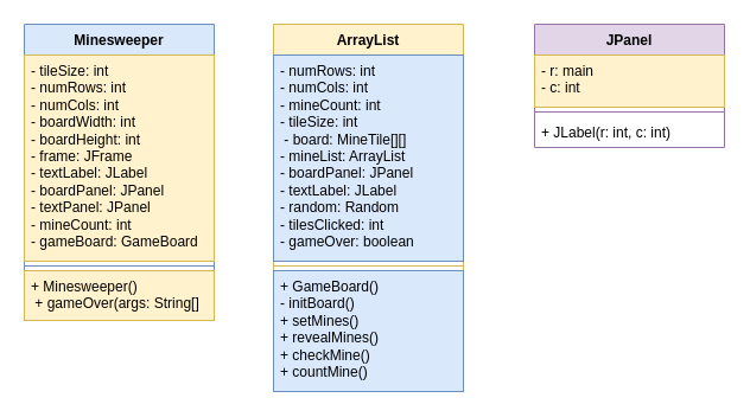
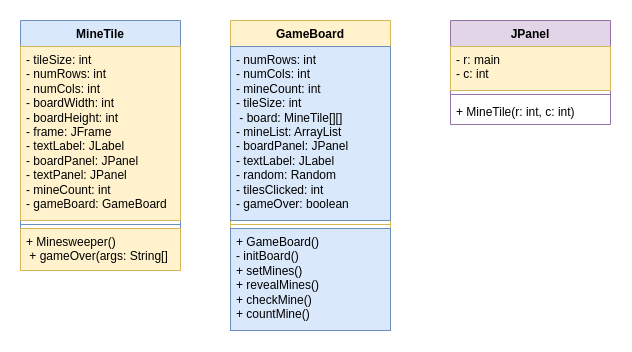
  <mxCell id="0" />
  <mxCell id="1" parent="0" />
- <mxCell id="2" value="Minesweeper" style="swimlane;fontStyle=1;align=center;verticalAlign=top;childLayout=stackLayout;horizontal=1;startSize=26;horizontalStack=0;resizeParent=1;resizeParentMax=0;resizeLast=0;collapsible=1;marginBottom=0;whiteSpace=wrap;html=1;fillColor=#dae8fc;strokeColor=#6c8ebf;" vertex="1" parent="1"><mxGeometry x="20" y="20" width="160" height="250" as="geometry"><mxRectangle x="80" y="50" width="110" height="30" as="alternateBounds" /></mxGeometry></mxCell>
+ <mxCell id="2" value="MineTile" style="swimlane;fontStyle=1;align=center;verticalAlign=top;childLayout=stackLayout;horizontal=1;startSize=26;horizontalStack=0;resizeParent=1;resizeParentMax=0;resizeLast=0;collapsible=1;marginBottom=0;whiteSpace=wrap;html=1;fillColor=#dae8fc;strokeColor=#6c8ebf;" vertex="1" parent="1"><mxGeometry x="20" y="20" width="160" height="250" as="geometry"><mxRectangle x="80" y="50" width="110" height="30" as="alternateBounds" /></mxGeometry></mxCell>
  <mxCell id="3" value="- tileSize: int&lt;div&gt;- numRows: int&lt;/div&gt;&lt;div&gt;- numCols: int&lt;/div&gt;&lt;div&gt;- boardWidth: int&lt;/div&gt;&lt;div&gt;- boardHeight: int&lt;/div&gt;&lt;div&gt;- frame: JFrame&lt;/div&gt;&lt;div&gt;- textLabel: JLabel&lt;/div&gt;&lt;div&gt;- boardPanel: JPanel&lt;/div&gt;&lt;div&gt;- textPanel: JPanel&lt;/div&gt;&lt;div&gt;- mineCount: int&lt;/div&gt;&lt;div&gt;- gameBoard: GameBoard&lt;/div&gt;" style="text;align=left;verticalAlign=top;spacingLeft=4;spacingRight=4;overflow=hidden;rotatable=0;points=[[0,0.5],[1,0.5]];portConstraint=eastwest;whiteSpace=wrap;html=1;fillColor=#fff2cc;strokeColor=#d6b656;" vertex="1" parent="2"><mxGeometry y="26" width="160" height="174" as="geometry" /></mxCell>
  <mxCell id="4" value="" style="line;strokeWidth=1;fillColor=none;align=left;verticalAlign=middle;spacingTop=-1;spacingLeft=3;spacingRight=3;rotatable=0;labelPosition=right;points=[];portConstraint=eastwest;strokeColor=inherit;" vertex="1" parent="2"><mxGeometry y="200" width="160" height="8" as="geometry" /></mxCell>
  <mxCell id="5" value="+ Minesweeper()&lt;div&gt;&amp;nbsp;+ gameOver(args: String[]&lt;/div&gt;" style="text;strokeColor=#d6b656;fillColor=#fff2cc;align=left;verticalAlign=top;spacingLeft=4;spacingRight=4;overflow=hidden;rotatable=0;points=[[0,0.5],[1,0.5]];portConstraint=eastwest;whiteSpace=wrap;html=1;" vertex="1" parent="2"><mxGeometry y="208" width="160" height="42" as="geometry" /></mxCell>
  <mxCell id="6" value="JPanel" style="swimlane;fontStyle=1;align=center;verticalAlign=top;childLayout=stackLayout;horizontal=1;startSize=26;horizontalStack=0;resizeParent=1;resizeParentMax=0;resizeLast=0;collapsible=1;marginBottom=0;whiteSpace=wrap;html=1;fillColor=#e1d5e7;strokeColor=#9673a6;" vertex="1" parent="1"><mxGeometry x="450" y="20" width="160" height="104" as="geometry" /></mxCell>
  <mxCell id="7" value="- r: main&lt;div&gt;- c: int&lt;/div&gt;" style="text;strokeColor=#d6b656;fillColor=#fff2cc;align=left;verticalAlign=top;spacingLeft=4;spacingRight=4;overflow=hidden;rotatable=0;points=[[0,0.5],[1,0.5]];portConstraint=eastwest;whiteSpace=wrap;html=1;" vertex="1" parent="6"><mxGeometry y="26" width="160" height="44" as="geometry" /></mxCell>
  <mxCell id="8" value="" style="line;strokeWidth=1;fillColor=none;align=left;verticalAlign=middle;spacingTop=-1;spacingLeft=3;spacingRight=3;rotatable=0;labelPosition=right;points=[];portConstraint=eastwest;strokeColor=inherit;" vertex="1" parent="6"><mxGeometry y="70" width="160" height="8" as="geometry" /></mxCell>
- <mxCell id="9" value="+ JLabel(r: int, c: int)" style="text;strokeColor=none;fillColor=none;align=left;verticalAlign=top;spacingLeft=4;spacingRight=4;overflow=hidden;rotatable=0;points=[[0,0.5],[1,0.5]];portConstraint=eastwest;whiteSpace=wrap;html=1;" vertex="1" parent="6"><mxGeometry y="78" width="160" height="26" as="geometry" /></mxCell>
- <mxCell id="10" value="ArrayList" style="swimlane;fontStyle=1;align=center;verticalAlign=top;childLayout=stackLayout;horizontal=1;startSize=26;horizontalStack=0;resizeParent=1;resizeParentMax=0;resizeLast=0;collapsible=1;marginBottom=0;whiteSpace=wrap;html=1;fillColor=#fff2cc;strokeColor=#d6b656;" vertex="1" parent="1"><mxGeometry x="230" y="20" width="160" height="310" as="geometry" /></mxCell>
+ <mxCell id="9" value="+ MineTile(r: int, c: int)" style="text;strokeColor=none;fillColor=none;align=left;verticalAlign=top;spacingLeft=4;spacingRight=4;overflow=hidden;rotatable=0;points=[[0,0.5],[1,0.5]];portConstraint=eastwest;whiteSpace=wrap;html=1;" vertex="1" parent="6"><mxGeometry y="78" width="160" height="26" as="geometry" /></mxCell>
+ <mxCell id="10" value="GameBoard" style="swimlane;fontStyle=1;align=center;verticalAlign=top;childLayout=stackLayout;horizontal=1;startSize=26;horizontalStack=0;resizeParent=1;resizeParentMax=0;resizeLast=0;collapsible=1;marginBottom=0;whiteSpace=wrap;html=1;fillColor=#fff2cc;strokeColor=#d6b656;" vertex="1" parent="1"><mxGeometry x="230" y="20" width="160" height="310" as="geometry" /></mxCell>
  <mxCell id="11" value="- numRows: int &lt;div&gt;- numCols: int&lt;/div&gt;&lt;div&gt;- mineCount: int&lt;/div&gt;&lt;div&gt;- tileSize: int&lt;/div&gt;&lt;div&gt;&amp;nbsp;- board: MineTile[][]&lt;/div&gt;&lt;div&gt;- mineList: ArrayList&lt;/div&gt;&lt;div&gt;- boardPanel: JPanel&lt;/div&gt;&lt;div&gt;- textLabel: JLabel&lt;/div&gt;&lt;div&gt;- random: Random&lt;/div&gt;&lt;div&gt;- tilesClicked: int&lt;/div&gt;&lt;div&gt;- gameOver: boolean&lt;/div&gt;" style="text;strokeColor=#6c8ebf;fillColor=#dae8fc;align=left;verticalAlign=top;spacingLeft=4;spacingRight=4;overflow=hidden;rotatable=0;points=[[0,0.5],[1,0.5]];portConstraint=eastwest;whiteSpace=wrap;html=1;" vertex="1" parent="10"><mxGeometry y="26" width="160" height="174" as="geometry" /></mxCell>
  <mxCell id="12" value="" style="line;strokeWidth=1;fillColor=none;align=left;verticalAlign=middle;spacingTop=-1;spacingLeft=3;spacingRight=3;rotatable=0;labelPosition=right;points=[];portConstraint=eastwest;strokeColor=inherit;" vertex="1" parent="10"><mxGeometry y="200" width="160" height="8" as="geometry" /></mxCell>
  <mxCell id="13" value="+ GameBoard()&lt;div&gt;- initBoard()&lt;/div&gt;&lt;div&gt;+ setMines()&lt;/div&gt;&lt;div&gt;+ revealMines()&lt;/div&gt;&lt;div&gt;+ checkMine()&lt;/div&gt;&lt;div&gt;+ countMine()&lt;/div&gt;" style="text;strokeColor=#6c8ebf;fillColor=#dae8fc;align=left;verticalAlign=top;spacingLeft=4;spacingRight=4;overflow=hidden;rotatable=0;points=[[0,0.5],[1,0.5]];portConstraint=eastwest;whiteSpace=wrap;html=1;" vertex="1" parent="10"><mxGeometry y="208" width="160" height="102" as="geometry" /></mxCell>
